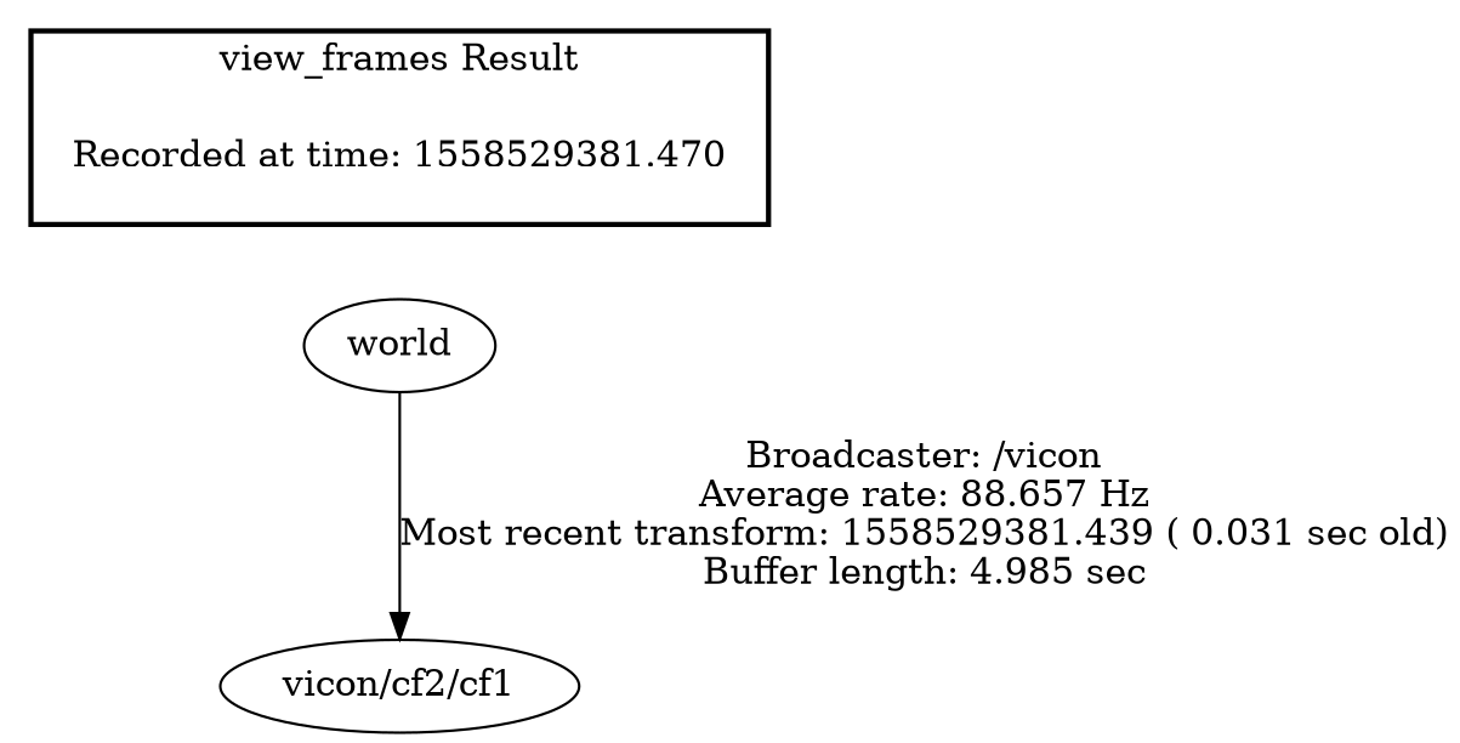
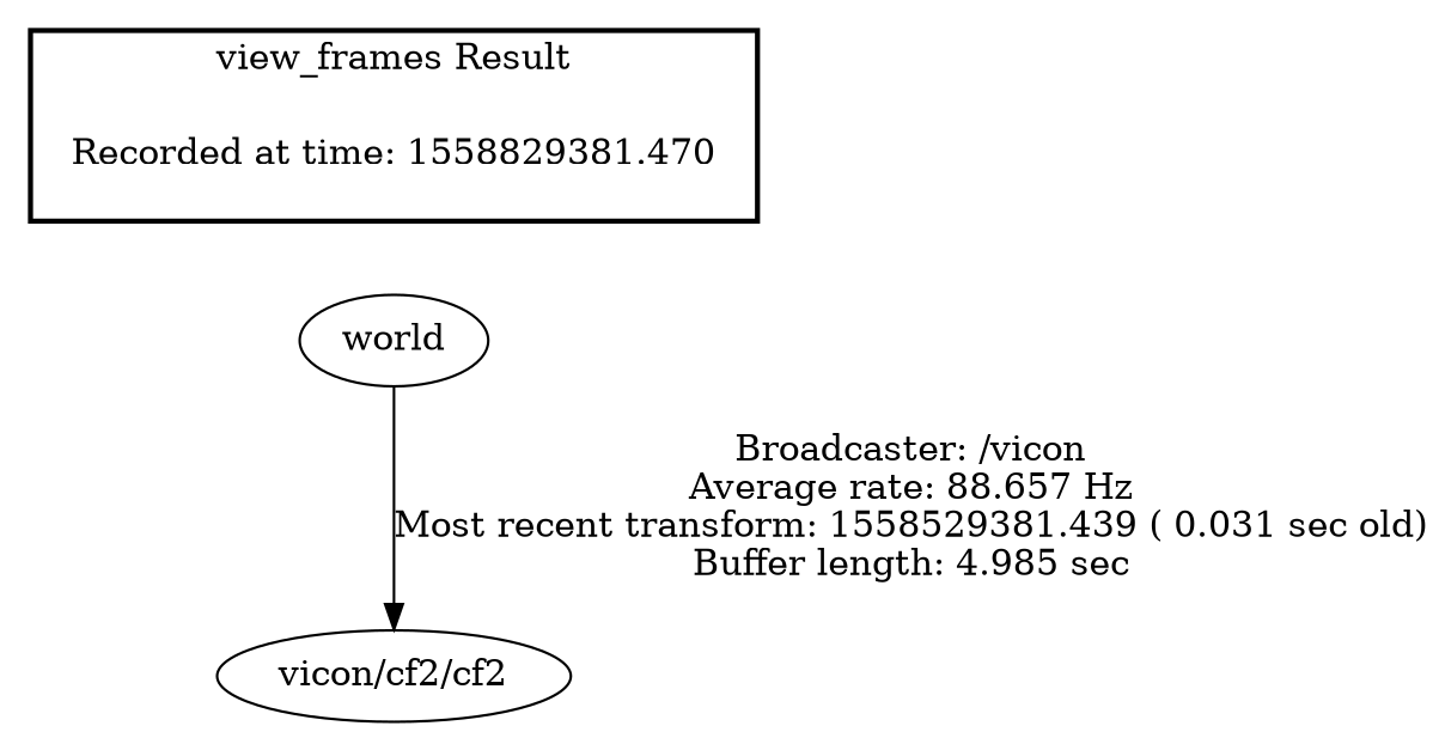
  digraph {
-   "Recorded at time: 1558529381.470" [shape=plaintext]
+   "Recorded at time: 1558529381.470" [shape=plaintext label="Recorded at time: 1558829381.470"]
    world
-   "vicon/cf2/cf2" [label="vicon/cf2/cf1"]
+   "vicon/cf2/cf2"
    subgraph cluster_1 {
      color=black
      label="view_frames Result"
      style=bold
      "Recorded at time: 1558529381.470"
    }
    "Recorded at time: 1558529381.470" -> world [style=invis]
    world -> "vicon/cf2/cf2" [label="Broadcaster: /vicon\nAverage rate: 88.657 Hz\nMost recent transform: 1558529381.439 ( 0.031 sec old)\nBuffer length: 4.985 sec\n"]
  }
